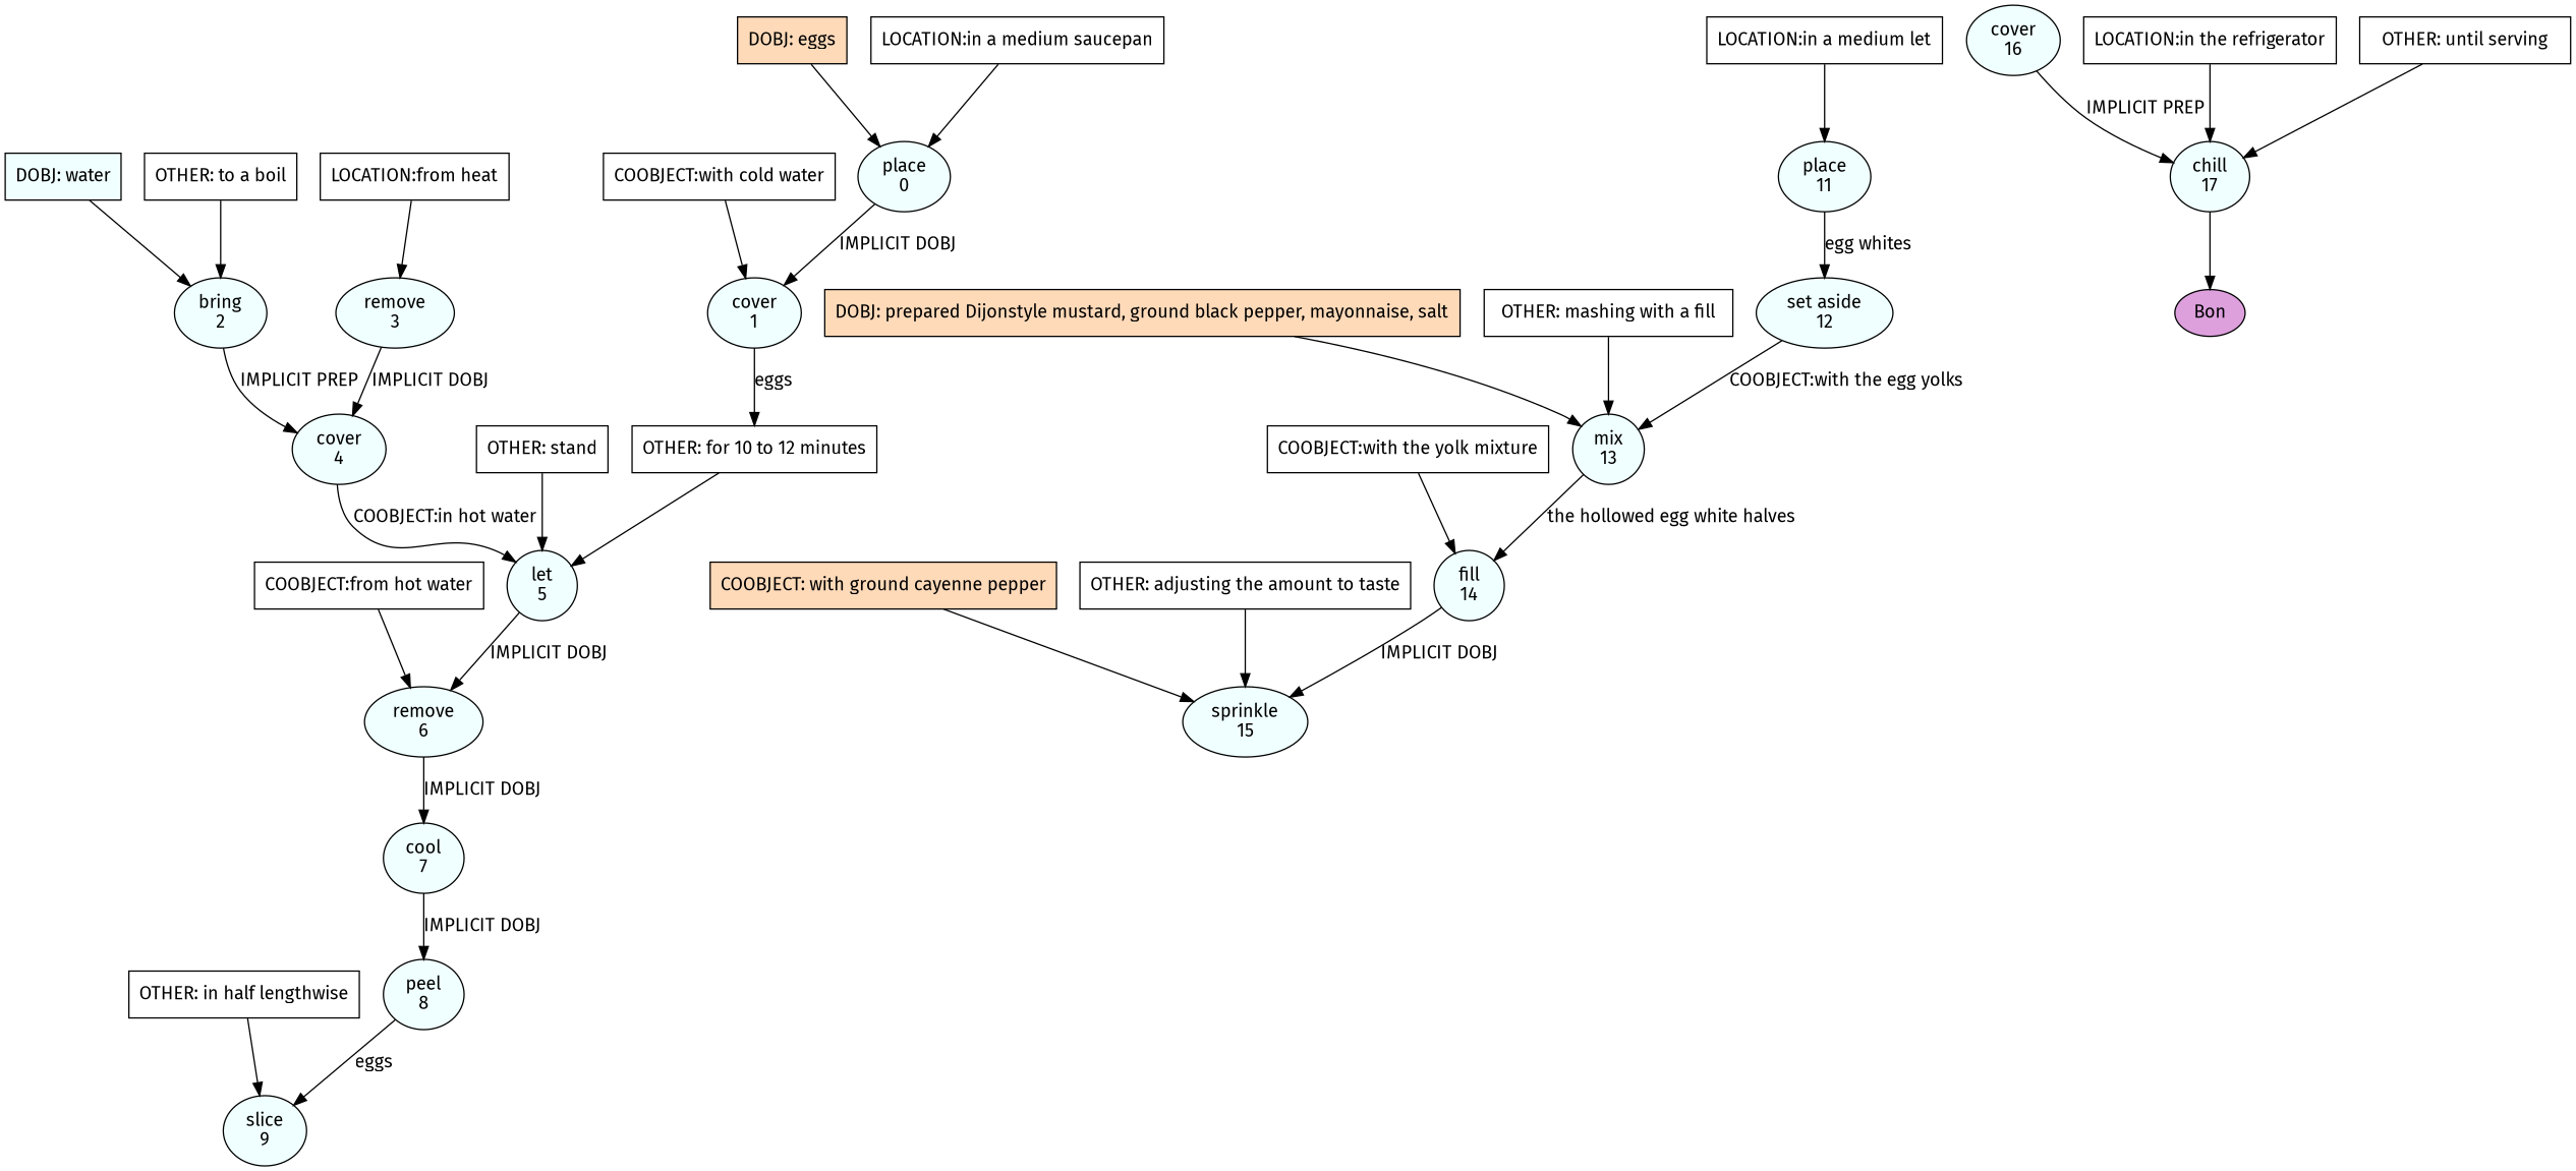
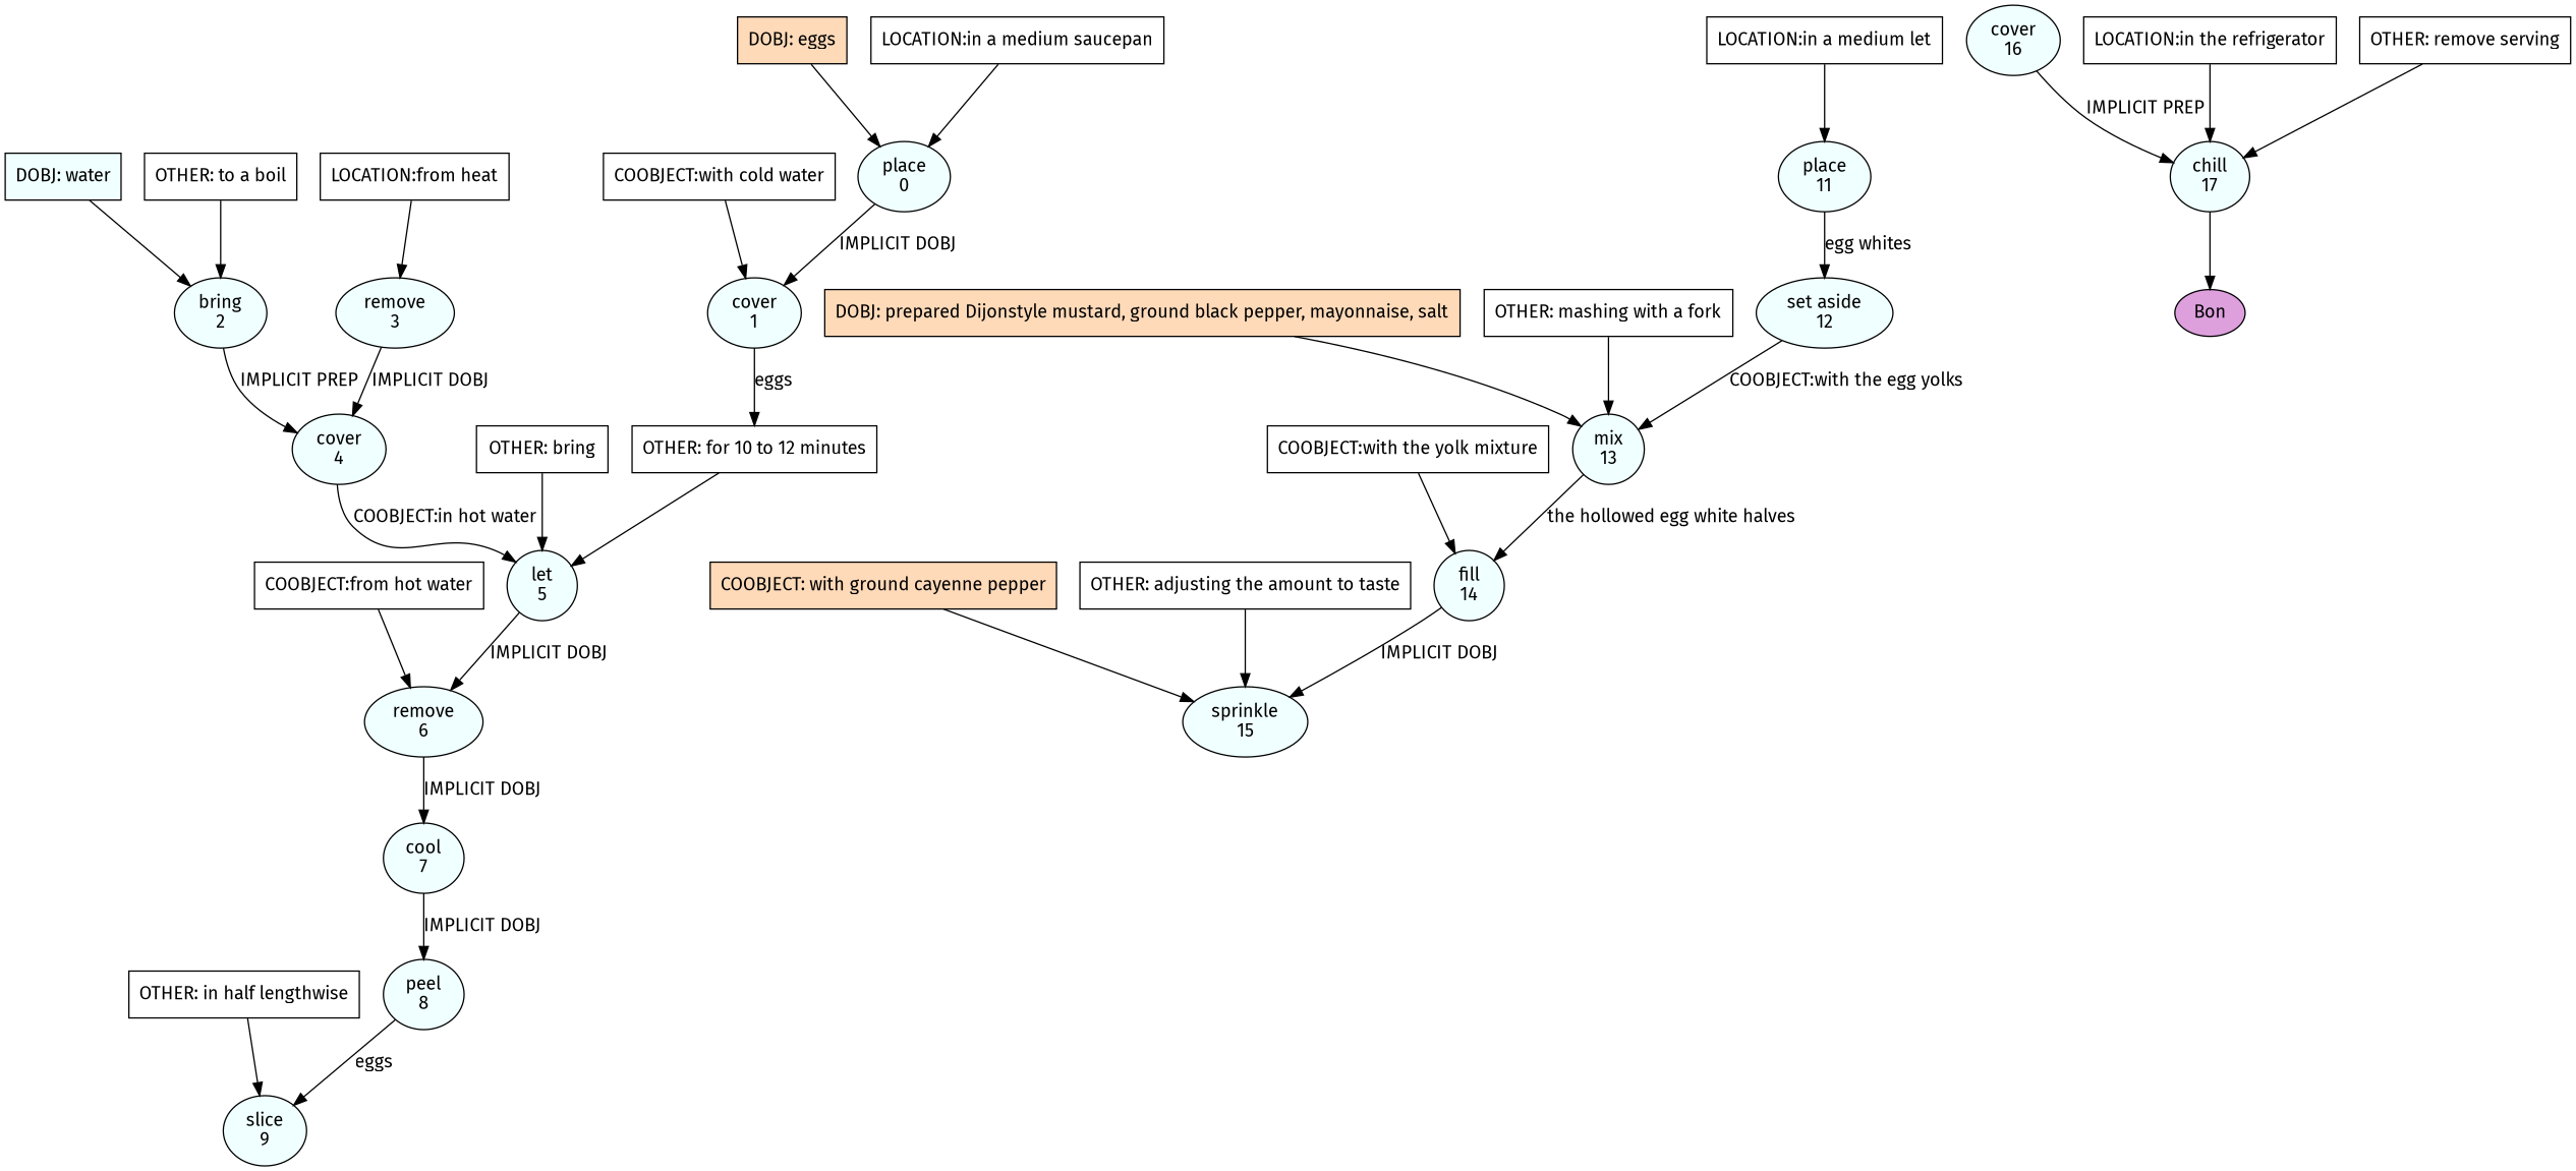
  digraph {
    fontname="Fira Sans"
    node [fillcolor=azure fontname="Fira Sans" shape=oval style=filled]
    edge [fontname="Fira Sans"]
    n1 [label="place\n0"]
    n2 [label="cover\n1"]
    n3 [fillcolor=white label="OTHER: for 10 to 12 minutes" shape=box]
    n4 [label="let\n5"]
    n5 [label="remove\n6"]
    n6 [label="bring\n2"]
    n7 [label="cover\n4"]
    n8 [label="remove\n3"]
    n9 [label="cool\n7"]
    n10 [label="peel\n8"]
    n11 [label="slice\n9"]
    n12 [label="place\n11"]
    n13 [label="set aside\n12"]
    n14 [label="mix\n13"]
    n15 [label="fill\n14"]
    n16 [label="sprinkle\n15"]
    n17 [label="cover\n16"]
    n18 [label="chill\n17"]
    n19 [fillcolor=plum label=Bon]
    n20 [fillcolor=peachpuff label="DOBJ: eggs" shape=box]
    n21 [fillcolor=white label="LOCATION:in a medium saucepan" shape=box]
    n22 [label="DOBJ: water" shape=box]
    n23 [fillcolor=white label="OTHER: to a boil" shape=box]
    n24 [fillcolor=white label="LOCATION:from heat" shape=box]
    n25 [fillcolor=white label="COOBJECT:with cold water" shape=box]
-   n26 [fillcolor=white label="OTHER: stand" shape=box]
+   n26 [fillcolor=white label="OTHER: bring" shape=box]
    n27 [fillcolor=white label="COOBJECT:from hot water" shape=box]
    n28 [fillcolor=white label="OTHER: in half lengthwise" shape=box]
    n29 [fillcolor=white label="LOCATION:in a medium let" shape=box]
    n30 [fillcolor=peachpuff label="DOBJ: prepared Dijonstyle mustard, ground black pepper, mayonnaise, salt" shape=box]
-   n31 [fillcolor=white label="OTHER: mashing with a fill" shape=box]
+   n31 [fillcolor=white label="OTHER: mashing with a fork" shape=box]
    n32 [fillcolor=white label="COOBJECT:with the yolk mixture" shape=box]
    n33 [fillcolor=peachpuff label="COOBJECT: with ground cayenne pepper" shape=box]
    n34 [fillcolor=white label="OTHER: adjusting the amount to taste" shape=box]
    n35 [fillcolor=white label="LOCATION:in the refrigerator" shape=box]
-   n36 [fillcolor=white label="OTHER: until serving" shape=box]
+   n36 [fillcolor=white label="OTHER: remove serving" shape=box]
    n1 -> n2 [label="IMPLICIT DOBJ"]
    n2 -> n3 [label=eggs]
    n3 -> n4
    n4 -> n5 [label="IMPLICIT DOBJ"]
    n5 -> n9 [label="IMPLICIT DOBJ"]
    n6 -> n7 [label="IMPLICIT PREP"]
    n7 -> n4 [label="COOBJECT:in hot water"]
    n8 -> n7 [label="IMPLICIT DOBJ"]
    n9 -> n10 [label="IMPLICIT DOBJ"]
    n10 -> n11 [label=eggs]
    n12 -> n13 [label="egg whites"]
    n13 -> n14 [label="COOBJECT:with the egg yolks"]
    n14 -> n15 [label="the hollowed egg white halves"]
    n15 -> n16 [label="IMPLICIT DOBJ"]
    n17 -> n18 [label="IMPLICIT PREP"]
    n18 -> n19
    n20 -> n1
    n21 -> n1
    n22 -> n6
    n23 -> n6
    n24 -> n8
    n25 -> n2
    n26 -> n4
    n27 -> n5
    n28 -> n11
    n29 -> n12
    n30 -> n14
    n31 -> n14
    n32 -> n15
    n33 -> n16
    n34 -> n16
    n35 -> n18
    n36 -> n18
  }
